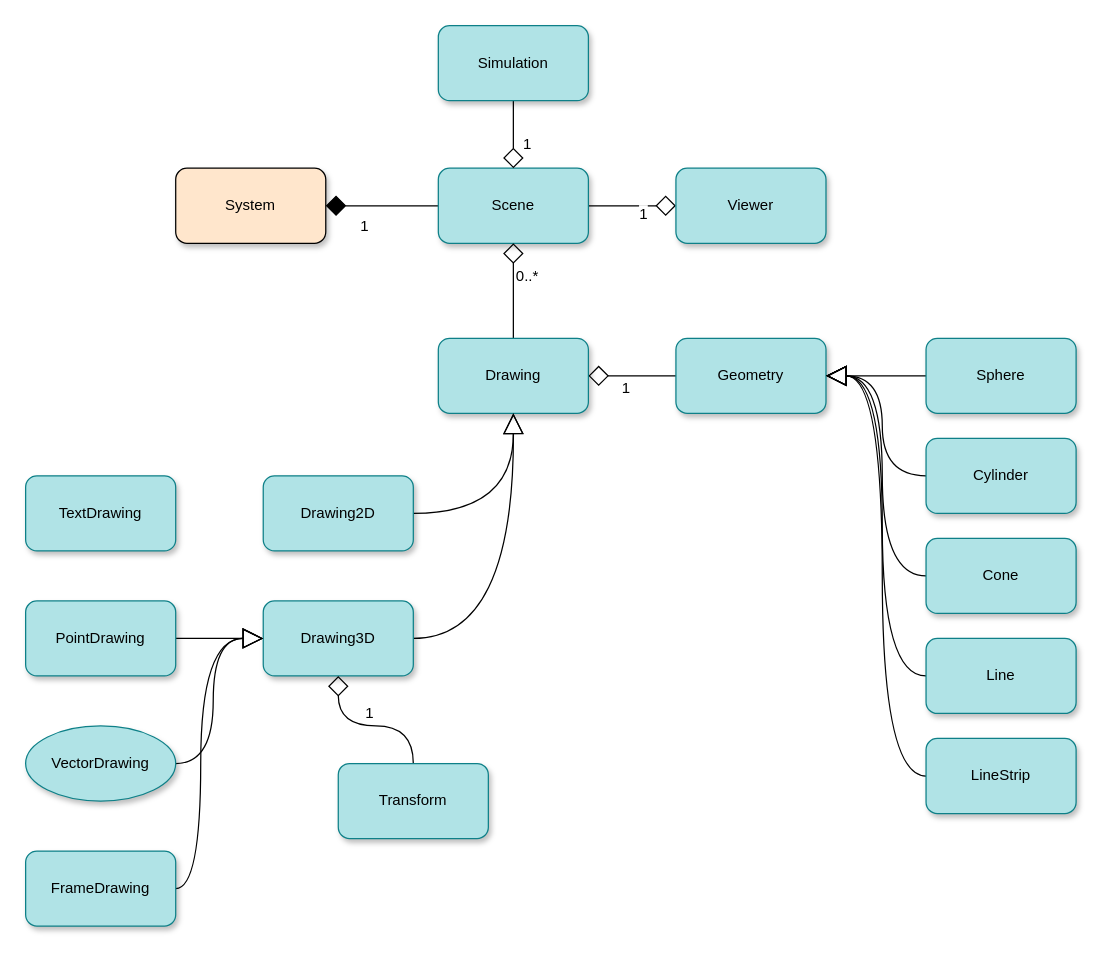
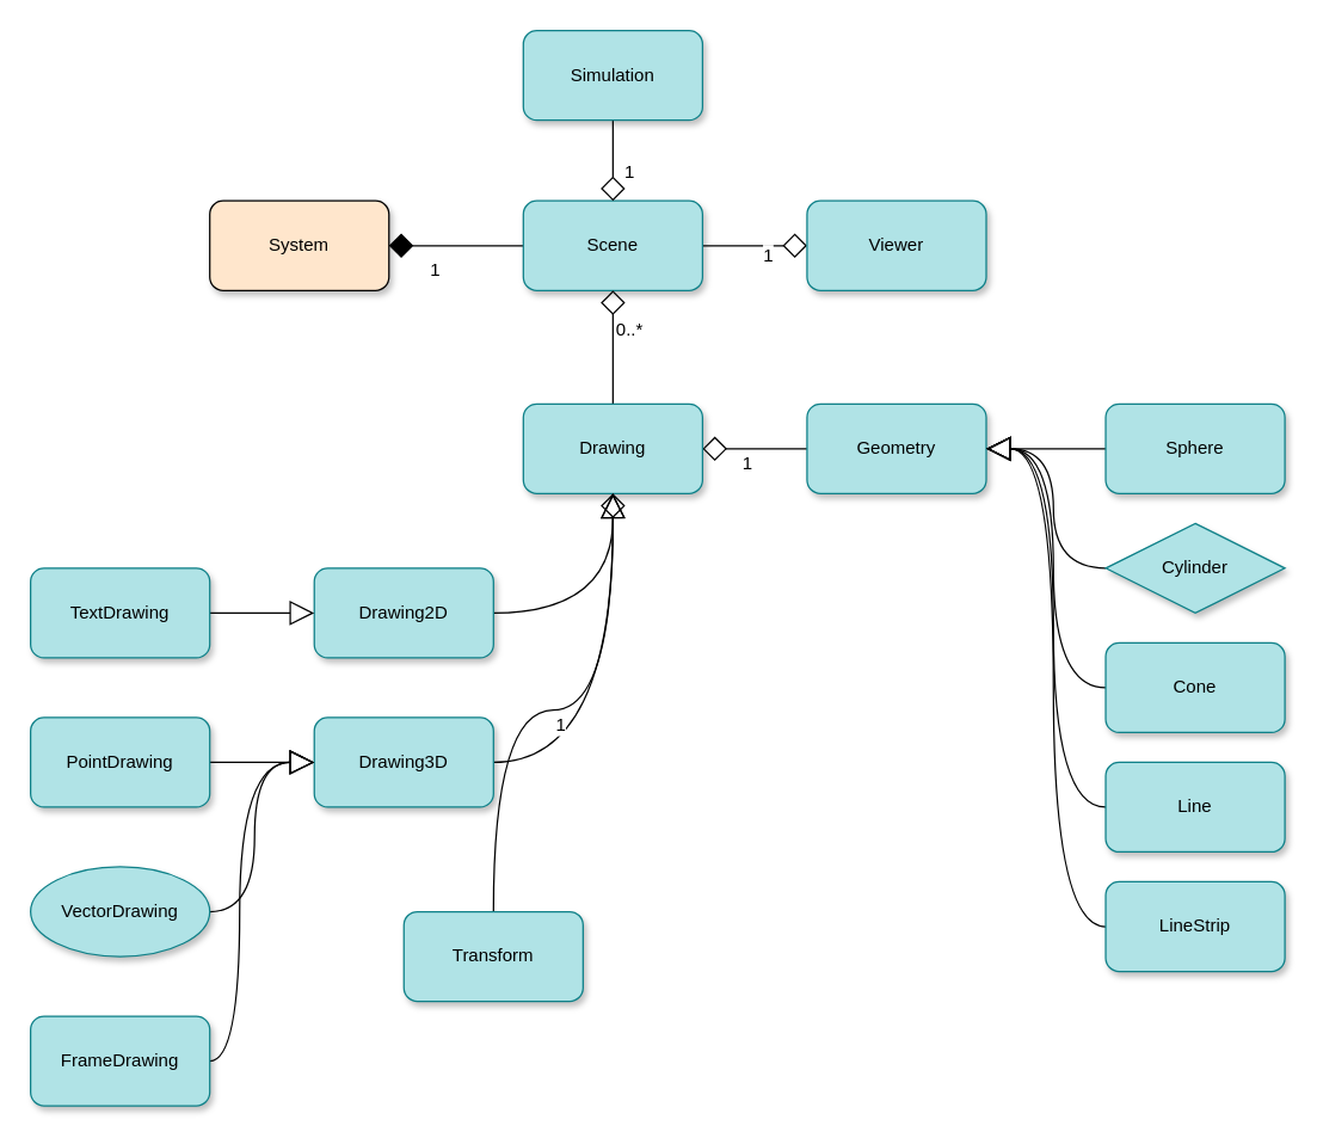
  <mxCell id="0" />
  <mxCell id="1" parent="0" />
  <mxCell id="2" style="edgeStyle=orthogonalEdgeStyle;curved=1;rounded=0;orthogonalLoop=1;jettySize=auto;html=1;exitX=1;exitY=0.5;exitDx=0;exitDy=0;entryX=0;entryY=0.5;entryDx=0;entryDy=0;endArrow=diamond;endFill=0;endSize=14;strokeWidth=1;" parent="1" source="6" target="7" edge="1"><mxGeometry relative="1" as="geometry"><Array as="points"><mxPoint x="510" y="164" /><mxPoint x="510" y="164" /></Array></mxGeometry></mxCell>
  <mxCell id="3" value="1" style="text;html=1;resizable=0;points=[];align=center;verticalAlign=middle;labelBackgroundColor=#ffffff;" parent="2" vertex="1" connectable="0"><mxGeometry x="0.288" y="-1" relative="1" as="geometry"><mxPoint x="-2" y="5" as="offset" /></mxGeometry></mxCell>
  <mxCell id="4" style="edgeStyle=orthogonalEdgeStyle;curved=1;rounded=0;orthogonalLoop=1;jettySize=auto;html=1;exitX=0;exitY=0.5;exitDx=0;exitDy=0;entryX=1;entryY=0.5;entryDx=0;entryDy=0;endArrow=diamond;endFill=1;endSize=14;strokeWidth=1;" parent="1" source="6" target="20" edge="1"><mxGeometry relative="1" as="geometry" /></mxCell>
  <mxCell id="5" value="1" style="text;html=1;resizable=0;points=[];align=center;verticalAlign=middle;labelBackgroundColor=#ffffff;" parent="4" vertex="1" connectable="0"><mxGeometry x="0.267" y="5" relative="1" as="geometry"><mxPoint x="-3" y="11" as="offset" /></mxGeometry></mxCell>
  <mxCell id="6" value="Scene" style="rounded=1;whiteSpace=wrap;html=1;fillColor=#b0e3e6;strokeColor=#0e8088;glass=0;shadow=1;comic=0;" parent="1" vertex="1"><mxGeometry x="350" y="134" width="120" height="60" as="geometry" /></mxCell>
  <mxCell id="7" value="Viewer" style="rounded=1;whiteSpace=wrap;html=1;fillColor=#b0e3e6;strokeColor=#0e8088;glass=0;shadow=1;comic=0;" parent="1" vertex="1"><mxGeometry x="540" y="134" width="120" height="60" as="geometry" /></mxCell>
  <mxCell id="8" value="1" style="edgeStyle=orthogonalEdgeStyle;curved=1;rounded=0;orthogonalLoop=1;jettySize=auto;html=1;exitX=0;exitY=0.5;exitDx=0;exitDy=0;entryX=1;entryY=0.5;entryDx=0;entryDy=0;endArrow=diamond;endFill=0;endSize=14;strokeWidth=1;fontSize=12;" parent="1" source="9" target="15" edge="1"><mxGeometry x="0.143" y="10" relative="1" as="geometry"><mxPoint as="offset" /></mxGeometry></mxCell>
  <mxCell id="9" value="Geometry" style="rounded=1;whiteSpace=wrap;html=1;fillColor=#b0e3e6;strokeColor=#0e8088;glass=0;shadow=1;comic=0;" parent="1" vertex="1"><mxGeometry x="540" y="270" width="120" height="60" as="geometry" /></mxCell>
  <mxCell id="10" style="edgeStyle=orthogonalEdgeStyle;curved=1;rounded=0;orthogonalLoop=1;jettySize=auto;html=1;exitX=0.5;exitY=1;exitDx=0;exitDy=0;entryX=0.5;entryY=0;entryDx=0;entryDy=0;endArrow=diamond;endFill=0;endSize=14;strokeWidth=1;" parent="1" source="12" target="6" edge="1"><mxGeometry relative="1" as="geometry"><Array as="points"><mxPoint x="410" y="100" /><mxPoint x="410" y="100" /></Array></mxGeometry></mxCell>
  <mxCell id="11" value="1" style="text;html=1;resizable=0;points=[];align=center;verticalAlign=middle;labelBackgroundColor=#ffffff;" parent="10" vertex="1" connectable="0"><mxGeometry x="0.262" y="-2" relative="1" as="geometry"><mxPoint x="12" as="offset" /></mxGeometry></mxCell>
  <mxCell id="12" value="Simulation" style="rounded=1;whiteSpace=wrap;html=1;fillColor=#b0e3e6;strokeColor=#0e8088;glass=0;shadow=1;comic=0;" parent="1" vertex="1"><mxGeometry x="350" y="20" width="120" height="60" as="geometry" /></mxCell>
  <mxCell id="13" style="edgeStyle=orthogonalEdgeStyle;curved=1;rounded=0;orthogonalLoop=1;jettySize=auto;html=1;exitX=0.5;exitY=0;exitDx=0;exitDy=0;entryX=0.5;entryY=1;entryDx=0;entryDy=0;endArrow=diamond;endFill=0;endSize=14;strokeWidth=1;" parent="1" source="15" target="6" edge="1"><mxGeometry relative="1" as="geometry"><Array as="points"><mxPoint x="410" y="240" /><mxPoint x="410" y="240" /></Array></mxGeometry></mxCell>
  <mxCell id="14" value="0..*" style="text;html=1;resizable=0;points=[];align=center;verticalAlign=middle;labelBackgroundColor=#ffffff;" parent="13" vertex="1" connectable="0"><mxGeometry x="0.25" y="-4" relative="1" as="geometry"><mxPoint x="6" y="-2" as="offset" /></mxGeometry></mxCell>
  <mxCell id="15" value="Drawing" style="rounded=1;whiteSpace=wrap;html=1;fillColor=#b0e3e6;strokeColor=#0e8088;glass=0;shadow=1;comic=0;" parent="1" vertex="1"><mxGeometry x="350" y="270" width="120" height="60" as="geometry" /></mxCell>
  <mxCell id="16" style="edgeStyle=orthogonalEdgeStyle;curved=1;rounded=0;orthogonalLoop=1;jettySize=auto;html=1;exitX=1;exitY=0.5;exitDx=0;exitDy=0;entryX=0.5;entryY=1;entryDx=0;entryDy=0;endArrow=block;endFill=0;endSize=14;strokeWidth=1;" parent="1" source="17" target="15" edge="1"><mxGeometry relative="1" as="geometry" /></mxCell>
  <mxCell id="17" value="Drawing2D" style="rounded=1;whiteSpace=wrap;html=1;fillColor=#b0e3e6;strokeColor=#0e8088;glass=0;shadow=1;comic=0;" parent="1" vertex="1"><mxGeometry x="210" y="380" width="120" height="60" as="geometry" /></mxCell>
  <mxCell id="18" style="edgeStyle=orthogonalEdgeStyle;curved=1;rounded=0;orthogonalLoop=1;jettySize=auto;html=1;exitX=1;exitY=0.5;exitDx=0;exitDy=0;endArrow=block;endFill=0;endSize=14;strokeWidth=1;" parent="1" source="19" edge="1"><mxGeometry relative="1" as="geometry"><mxPoint x="410" y="330" as="targetPoint" /></mxGeometry></mxCell>
  <mxCell id="19" value="Drawing3D" style="rounded=1;whiteSpace=wrap;html=1;fillColor=#b0e3e6;strokeColor=#0e8088;glass=0;shadow=1;comic=0;" parent="1" vertex="1"><mxGeometry x="210" y="480" width="120" height="60" as="geometry" /></mxCell>
  <mxCell id="20" value="System" style="rounded=1;whiteSpace=wrap;html=1;fillColor=#ffe6cc;strokeColor=#000000;glass=0;shadow=1;comic=0;" parent="1" vertex="1"><mxGeometry x="140" y="134" width="120" height="60" as="geometry" /></mxCell>
+ <mxCell id="21" style="edgeStyle=orthogonalEdgeStyle;curved=1;rounded=0;orthogonalLoop=1;jettySize=auto;html=1;exitX=1;exitY=0.5;exitDx=0;exitDy=0;entryX=0;entryY=0.5;entryDx=0;entryDy=0;endArrow=block;endFill=0;endSize=14;strokeWidth=1;" parent="1" source="22" target="17" edge="1"><mxGeometry relative="1" as="geometry" /></mxCell>
  <mxCell id="22" value="TextDrawing" style="rounded=1;whiteSpace=wrap;html=1;fillColor=#b0e3e6;strokeColor=#0e8088;glass=0;shadow=1;comic=0;" parent="1" vertex="1"><mxGeometry x="20" y="380" width="120" height="60" as="geometry" /></mxCell>
  <mxCell id="23" style="edgeStyle=orthogonalEdgeStyle;curved=1;rounded=0;orthogonalLoop=1;jettySize=auto;html=1;exitX=0;exitY=0.5;exitDx=0;exitDy=0;entryX=1;entryY=0.5;entryDx=0;entryDy=0;endArrow=block;endFill=0;endSize=14;strokeWidth=1;" parent="1" source="24" target="9" edge="1"><mxGeometry relative="1" as="geometry" /></mxCell>
  <mxCell id="24" value="Sphere" style="rounded=1;whiteSpace=wrap;html=1;fillColor=#b0e3e6;strokeColor=#0e8088;glass=0;shadow=1;comic=0;" parent="1" vertex="1"><mxGeometry x="740" y="270" width="120" height="60" as="geometry" /></mxCell>
  <mxCell id="25" style="edgeStyle=orthogonalEdgeStyle;curved=1;rounded=0;orthogonalLoop=1;jettySize=auto;html=1;exitX=0;exitY=0.5;exitDx=0;exitDy=0;entryX=1;entryY=0.5;entryDx=0;entryDy=0;endArrow=block;endFill=0;endSize=14;strokeWidth=1;" parent="1" source="26" target="9" edge="1"><mxGeometry relative="1" as="geometry" /></mxCell>
- <mxCell id="26" value="Cylinder" style="rounded=1;whiteSpace=wrap;html=1;fillColor=#b0e3e6;strokeColor=#0e8088;glass=0;shadow=1;comic=0;" parent="1" vertex="1"><mxGeometry x="740" y="350" width="120" height="60" as="geometry" /></mxCell>
+ <mxCell id="26" value="Cylinder" style="rhombus;whiteSpace=wrap;html=1;fillColor=#b0e3e6;strokeColor=#0e8088;glass=0;shadow=1;comic=0;" parent="1" vertex="1"><mxGeometry x="740" y="350" width="120" height="60" as="geometry" /></mxCell>
  <mxCell id="27" style="edgeStyle=orthogonalEdgeStyle;curved=1;rounded=0;orthogonalLoop=1;jettySize=auto;html=1;exitX=0;exitY=0.5;exitDx=0;exitDy=0;entryX=1;entryY=0.5;entryDx=0;entryDy=0;endArrow=block;endFill=0;endSize=14;strokeWidth=1;" parent="1" source="28" target="9" edge="1"><mxGeometry relative="1" as="geometry" /></mxCell>
  <mxCell id="28" value="Cone" style="rounded=1;whiteSpace=wrap;html=1;fillColor=#b0e3e6;strokeColor=#0e8088;glass=0;shadow=1;comic=0;" parent="1" vertex="1"><mxGeometry x="740" y="430" width="120" height="60" as="geometry" /></mxCell>
  <mxCell id="29" style="edgeStyle=orthogonalEdgeStyle;curved=1;rounded=0;orthogonalLoop=1;jettySize=auto;html=1;exitX=0;exitY=0.5;exitDx=0;exitDy=0;entryX=1;entryY=0.5;entryDx=0;entryDy=0;endArrow=block;endFill=0;endSize=14;strokeWidth=1;" parent="1" source="30" target="9" edge="1"><mxGeometry relative="1" as="geometry" /></mxCell>
  <mxCell id="30" value="Line" style="rounded=1;whiteSpace=wrap;html=1;fillColor=#b0e3e6;strokeColor=#0e8088;glass=0;shadow=1;comic=0;" parent="1" vertex="1"><mxGeometry x="740" y="510" width="120" height="60" as="geometry" /></mxCell>
  <mxCell id="31" style="edgeStyle=orthogonalEdgeStyle;curved=1;rounded=0;orthogonalLoop=1;jettySize=auto;html=1;exitX=0;exitY=0.5;exitDx=0;exitDy=0;entryX=1;entryY=0.5;entryDx=0;entryDy=0;endArrow=block;endFill=0;endSize=14;strokeWidth=1;" parent="1" source="32" target="9" edge="1"><mxGeometry relative="1" as="geometry" /></mxCell>
  <mxCell id="32" value="LineStrip" style="rounded=1;whiteSpace=wrap;html=1;fillColor=#b0e3e6;strokeColor=#0e8088;glass=0;shadow=1;comic=0;" parent="1" vertex="1"><mxGeometry x="740" y="590" width="120" height="60" as="geometry" /></mxCell>
- <mxCell id="33" value="1" style="edgeStyle=orthogonalEdgeStyle;curved=1;rounded=0;orthogonalLoop=1;jettySize=auto;html=1;exitX=0.5;exitY=0;exitDx=0;exitDy=0;entryX=0.5;entryY=1;entryDx=0;entryDy=0;endArrow=diamond;endFill=0;endSize=14;strokeWidth=1;fontSize=12;" parent="1" source="34" target="19" edge="1"><mxGeometry y="-10" relative="1" as="geometry"><mxPoint as="offset" /></mxGeometry></mxCell>
+ <mxCell id="33" value="1" style="edgeStyle=orthogonalEdgeStyle;curved=1;rounded=0;orthogonalLoop=1;jettySize=auto;html=1;exitX=0.5;exitY=0;exitDx=0;exitDy=0;endArrow=diamond;endFill=0;endSize=14;strokeWidth=1;fontSize=12;" parent="1" source="34" target="15" edge="1"><mxGeometry y="-10" relative="1" as="geometry"><mxPoint as="offset" /></mxGeometry></mxCell>
  <mxCell id="34" value="Transform" style="rounded=1;whiteSpace=wrap;html=1;fillColor=#b0e3e6;strokeColor=#0e8088;glass=0;shadow=1;comic=0;" parent="1" vertex="1"><mxGeometry x="270" y="610" width="120" height="60" as="geometry" /></mxCell>
  <mxCell id="35" style="edgeStyle=orthogonalEdgeStyle;curved=1;rounded=0;orthogonalLoop=1;jettySize=auto;html=1;exitX=1;exitY=0.5;exitDx=0;exitDy=0;entryX=0;entryY=0.5;entryDx=0;entryDy=0;endArrow=block;endFill=0;endSize=14;strokeWidth=1;" edge="1" parent="1" source="36" target="19"><mxGeometry relative="1" as="geometry" /></mxCell>
  <mxCell id="36" value="PointDrawing" style="rounded=1;whiteSpace=wrap;html=1;fillColor=#b0e3e6;strokeColor=#0e8088;glass=0;shadow=1;comic=0;" vertex="1" parent="1"><mxGeometry x="20" y="480" width="120" height="60" as="geometry" /></mxCell>
  <mxCell id="37" style="edgeStyle=orthogonalEdgeStyle;curved=1;rounded=0;orthogonalLoop=1;jettySize=auto;html=1;exitX=1;exitY=0.5;exitDx=0;exitDy=0;entryX=0;entryY=0.5;entryDx=0;entryDy=0;endArrow=block;endFill=0;endSize=14;strokeWidth=1;" edge="1" parent="1" source="38" target="19"><mxGeometry relative="1" as="geometry" /></mxCell>
  <mxCell id="38" value="VectorDrawing" style="ellipse;whiteSpace=wrap;html=1;fillColor=#b0e3e6;strokeColor=#0e8088;glass=0;shadow=1;comic=0;" vertex="1" parent="1"><mxGeometry x="20" y="580" width="120" height="60" as="geometry" /></mxCell>
  <mxCell id="39" style="edgeStyle=orthogonalEdgeStyle;curved=1;rounded=0;orthogonalLoop=1;jettySize=auto;html=1;exitX=1;exitY=0.5;exitDx=0;exitDy=0;entryX=0;entryY=0.5;entryDx=0;entryDy=0;endArrow=block;endFill=0;endSize=14;strokeWidth=1;" edge="1" parent="1" source="40" target="19"><mxGeometry relative="1" as="geometry"><Array as="points"><mxPoint x="160" y="710" /><mxPoint x="160" y="510" /></Array></mxGeometry></mxCell>
  <mxCell id="40" value="FrameDrawing" style="rounded=1;whiteSpace=wrap;html=1;fillColor=#b0e3e6;strokeColor=#0e8088;glass=0;shadow=1;comic=0;" vertex="1" parent="1"><mxGeometry x="20" y="680" width="120" height="60" as="geometry" /></mxCell>
